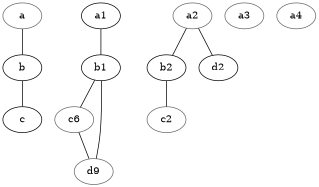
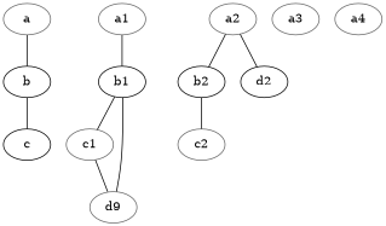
  graph {
    node [color=gray40]
    b [color=black]
    a
    c [color=black]
-   a1 [color=black]
+   a1
    b1 [color=black]
-   c1 [label=c6]
+   c1
    n7 [label=d9]
    b2 [color=black]
    a2
    d2 [color=black]
    c2
    a3
    a4
    b -- c
    a -- b
    a1 -- b1
    b1 -- c1
    b1 -- n7
    c1 -- n7
    b2 -- c2
    a2 -- b2
    a2 -- d2
  }
